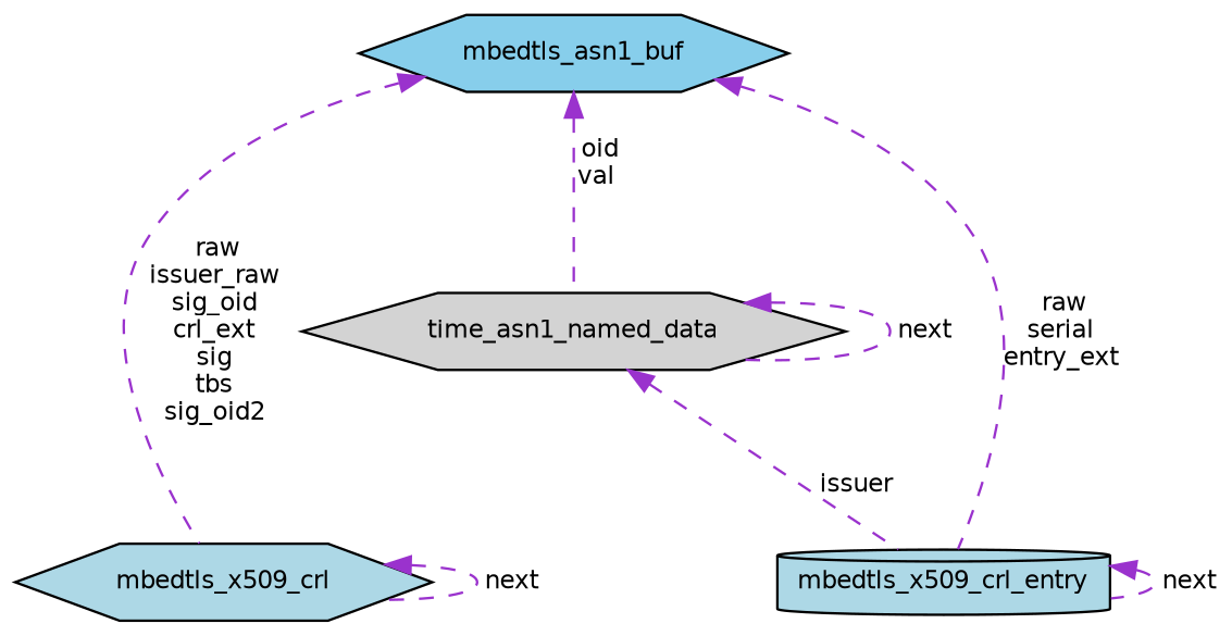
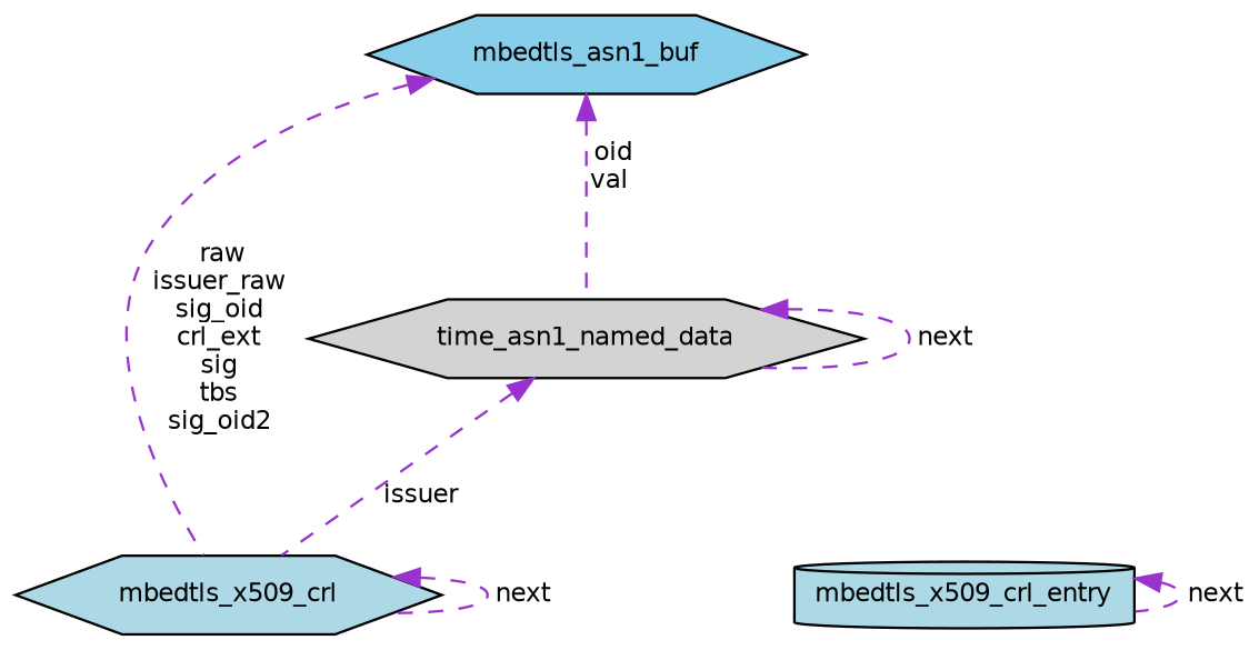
  digraph {
    node [color=black fillcolor=lightblue fontname=Helvetica fontsize=10 shape=hexagon style=filled]
    edge [color=darkorchid3 dir=back fontname=Helvetica fontsize=10 labelfontname=Helvetica labelfontsize=10 style=dashed]
    n1 [fontcolor=black height=0.2 label=mbedtls_x509_crl width=0.4]
    n2 [height=0.2 label=mbedtls_x509_crl_entry shape=cylinder width=0.4]
    n3 [fillcolor=skyblue height=0.2 label=mbedtls_asn1_buf width=0.4]
    n4 [fillcolor=lightgrey height=0.2 label=time_asn1_named_data width=0.4]
    n1 -> n1 [label=" next"]
    n2 -> n2 [label=" next"]
    n3 -> n1 [label=" raw\nissuer_raw\nsig_oid\ncrl_ext\nsig\ntbs\nsig_oid2"]
-   n3 -> n2 [label=" raw\nserial\nentry_ext"]
    n3 -> n4 [label=" oid\nval"]
-   n4 -> n2 [label=" issuer"]
+   n4 -> n1 [label=" issuer"]
    n4 -> n4 [label=" next"]
  }
